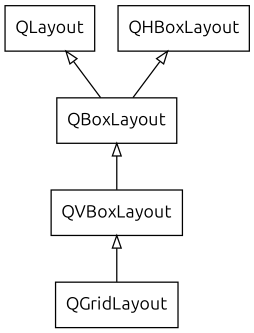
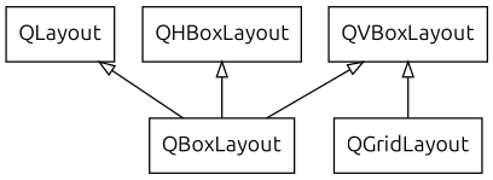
  digraph {
    fontname=Ubuntu
    rankdir=BT
    node [fontname=Ubuntu shape=record]
    edge [arrowhead=empty fontname=Ubuntu]
    QBoxLayout
    QLayout
    QHBoxLayout
    QGridLayout
    QVBoxLayout
    QBoxLayout -> QLayout
    QBoxLayout -> QHBoxLayout
    QGridLayout -> QVBoxLayout
-   QVBoxLayout -> QBoxLayout
+   QBoxLayout -> QVBoxLayout
  }
